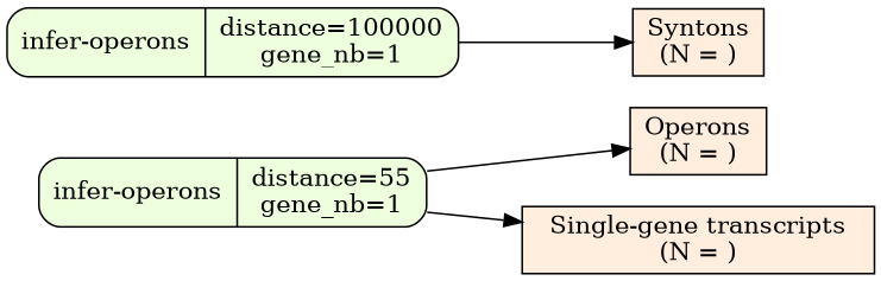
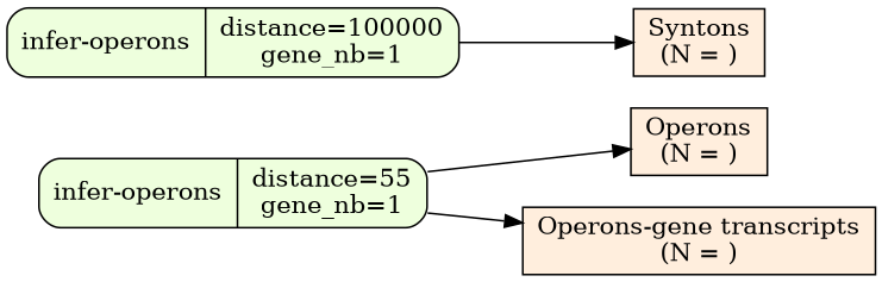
  digraph {
    rankdir=LR
    node [fillcolor="#FFEEDD" shape=rectangle style=filled]
    n1 [fillcolor="#EEFFDD" label="{infer-operons|distance=55\lgene_nb=1}" shape=record style="rounded,filled"]
    n2 [label="Operons\n(N = )"]
-   n3 [label="Single-gene transcripts\n(N = )"]
+   n3 [label="Operons-gene transcripts\n(N = )"]
    n4 [fillcolor="#EEFFDD" label="{infer-operons|distance=100000\lgene_nb=1}" shape=record style="rounded,filled"]
    n5 [label="Syntons\n(N = )"]
    n1 -> n2
    n1 -> n3
    n4 -> n5
  }
